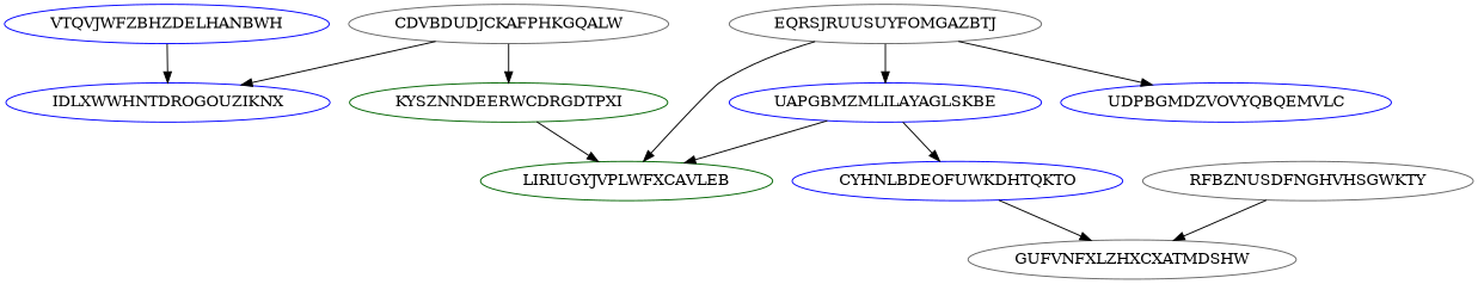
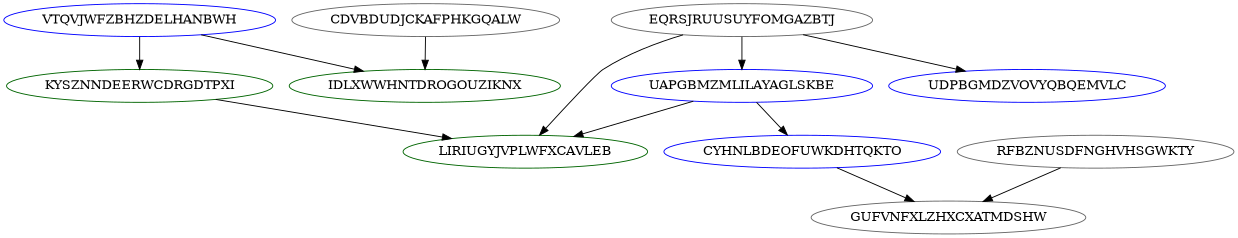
  digraph {
    node [Weight=19 color=blue]
    edge [Weight=13]
    VTQVJWFZBHZDELHANBWH [Weight=20]
    KYSZNNDEERWCDRGDTPXI [Weight=14 color=darkgreen]
-   IDLXWWHNTDROGOUZIKNX
+   IDLXWWHNTDROGOUZIKNX [color=darkgreen]
    LIRIUGYJVPLWFXCAVLEB [color=darkgreen]
    EQRSJRUUSUYFOMGAZBTJ [Weight=18 color=gray40]
    UAPGBMZMLILAYAGLSKBE [Weight=10]
    UDPBGMDZVOVYQBQEMVLC [Weight=10]
    CYHNLBDEOFUWKDHTQKTO [Weight=15]
    GUFVNFXLZHXCXATMDSHW [Weight=13 color=gray40]
    RFBZNUSDFNGHVHSGWKTY [Weight=12 color=gray40]
    CDVBDUDJCKAFPHKGQALW [Weight=12 color=gray40]
-   CDVBDUDJCKAFPHKGQALW -> KYSZNNDEERWCDRGDTPXI [Weight=17]
+   VTQVJWFZBHZDELHANBWH -> KYSZNNDEERWCDRGDTPXI [Weight=17]
    VTQVJWFZBHZDELHANBWH -> IDLXWWHNTDROGOUZIKNX [Weight=12]
    KYSZNNDEERWCDRGDTPXI -> LIRIUGYJVPLWFXCAVLEB
    EQRSJRUUSUYFOMGAZBTJ -> LIRIUGYJVPLWFXCAVLEB [Weight=18]
    EQRSJRUUSUYFOMGAZBTJ -> UAPGBMZMLILAYAGLSKBE [Weight=12]
    EQRSJRUUSUYFOMGAZBTJ -> UDPBGMDZVOVYQBQEMVLC [Weight=14]
    UAPGBMZMLILAYAGLSKBE -> LIRIUGYJVPLWFXCAVLEB
    UAPGBMZMLILAYAGLSKBE -> CYHNLBDEOFUWKDHTQKTO
    CYHNLBDEOFUWKDHTQKTO -> GUFVNFXLZHXCXATMDSHW
    RFBZNUSDFNGHVHSGWKTY -> GUFVNFXLZHXCXATMDSHW [Weight=18]
    CDVBDUDJCKAFPHKGQALW -> IDLXWWHNTDROGOUZIKNX [Weight=17]
  }
